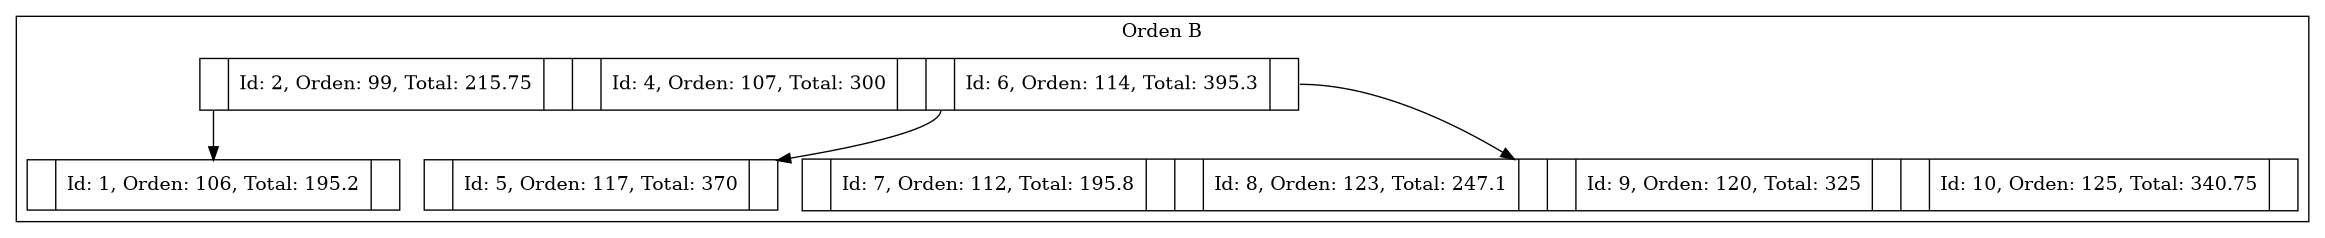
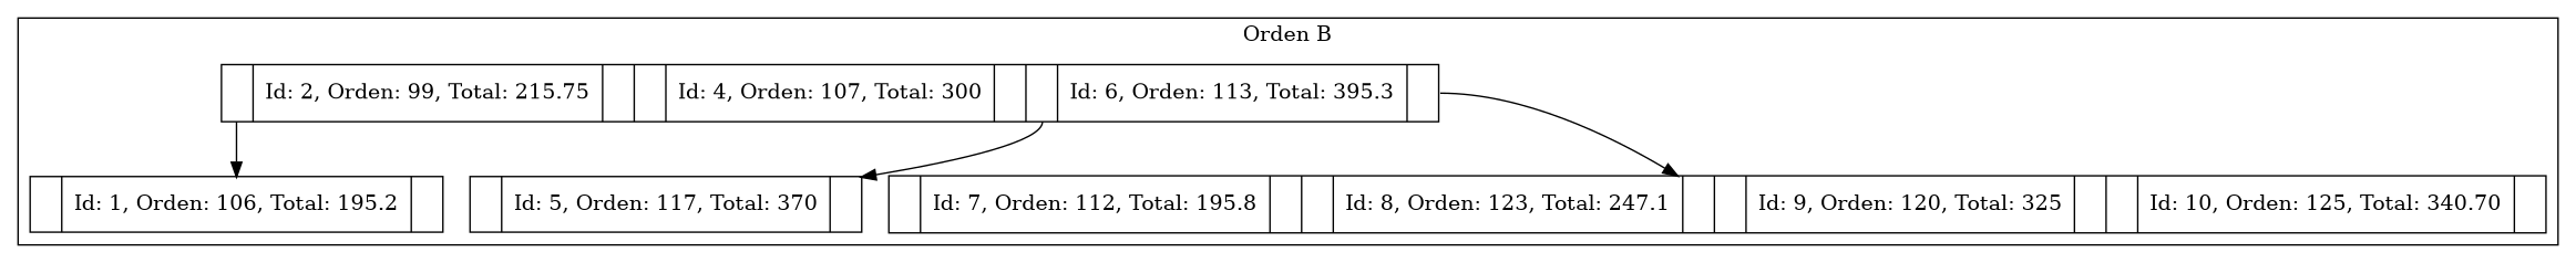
  digraph {
    rankdir=TB
    node [shape=record]
-   n1 [label="<f0> |Id: 2, Orden: 99, Total: 215.75||<f1> |Id: 4, Orden: 107, Total: 300||<f2> |Id: 6, Orden: 114, Total: 395.3|<f3>"]
+   n1 [label="<f0> |Id: 2, Orden: 99, Total: 215.75||<f1> |Id: 4, Orden: 107, Total: 300||<f2> |Id: 6, Orden: 113, Total: 395.3|<f3>"]
    n2 [label="<f0> |Id: 1, Orden: 106, Total: 195.2|<f1>"]
    n3 [label="<f0> |Id: 5, Orden: 117, Total: 370|<f1>"]
-   n4 [label="<f0> |Id: 7, Orden: 112, Total: 195.8||<f1> |Id: 8, Orden: 123, Total: 247.1||<f2> |Id: 9, Orden: 120, Total: 325||<f3> |Id: 10, Orden: 125, Total: 340.75|<f4>"]
+   n4 [label="<f0> |Id: 7, Orden: 112, Total: 195.8||<f1> |Id: 8, Orden: 123, Total: 247.1||<f2> |Id: 9, Orden: 120, Total: 325||<f3> |Id: 10, Orden: 125, Total: 340.70|<f4>"]
    subgraph cluster_1 {
      label="Orden B"
      n1
      n2
      n3
      n4
    }
    n1 -> n2 [tailport=f0]
    n1 -> n3 [tailport=f2]
    n1 -> n4 [tailport=f3]
  }
